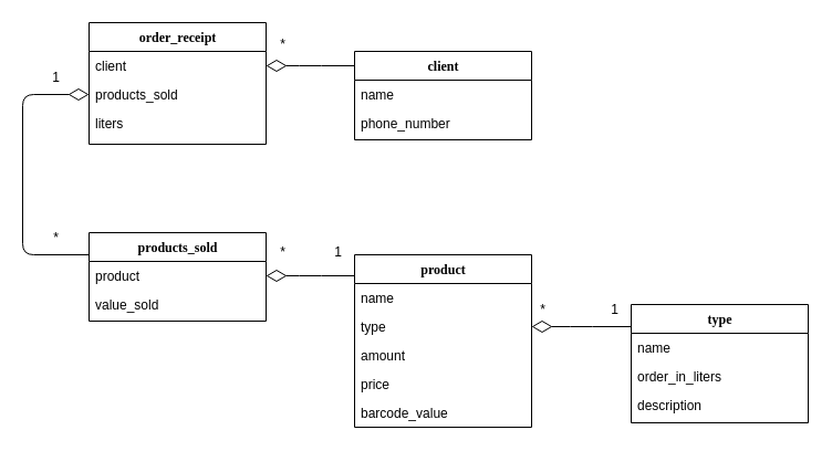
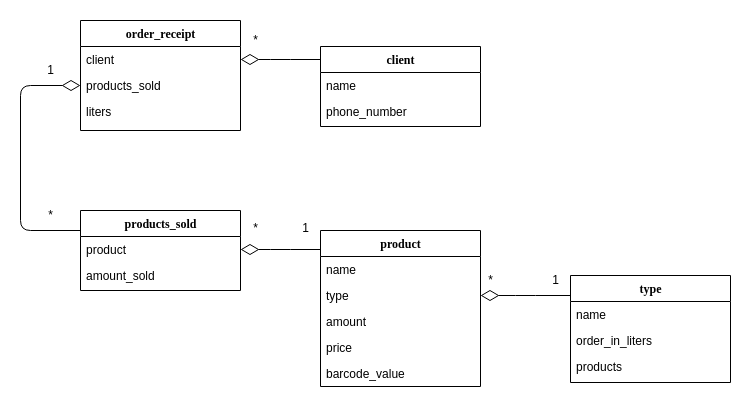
  <mxCell id="0" />
  <mxCell id="1" parent="0" />
  <mxCell id="2" value="product" style="swimlane;html=1;fontStyle=1;align=center;verticalAlign=top;childLayout=stackLayout;horizontal=1;startSize=26;horizontalStack=0;resizeParent=1;resizeLast=0;collapsible=1;marginBottom=0;swimlaneFillColor=#ffffff;rounded=0;shadow=0;comic=0;labelBackgroundColor=none;strokeWidth=1;fillColor=none;fontFamily=Verdana;fontSize=12" vertex="1" parent="1"><mxGeometry x="320" y="230" width="160" height="156" as="geometry" /></mxCell>
  <mxCell id="3" value="name" style="text;html=1;strokeColor=none;fillColor=none;align=left;verticalAlign=top;spacingLeft=4;spacingRight=4;whiteSpace=wrap;overflow=hidden;rotatable=0;points=[[0,0.5],[1,0.5]];portConstraint=eastwest;" vertex="1" parent="2"><mxGeometry y="26" width="160" height="26" as="geometry" /></mxCell>
  <mxCell id="4" value="type" style="text;html=1;strokeColor=none;fillColor=none;align=left;verticalAlign=top;spacingLeft=4;spacingRight=4;whiteSpace=wrap;overflow=hidden;rotatable=0;points=[[0,0.5],[1,0.5]];portConstraint=eastwest;" vertex="1" parent="2"><mxGeometry y="52" width="160" height="26" as="geometry" /></mxCell>
  <mxCell id="5" value="amount" style="text;html=1;strokeColor=none;fillColor=none;align=left;verticalAlign=top;spacingLeft=4;spacingRight=4;whiteSpace=wrap;overflow=hidden;rotatable=0;points=[[0,0.5],[1,0.5]];portConstraint=eastwest;" vertex="1" parent="2"><mxGeometry y="78" width="160" height="26" as="geometry" /></mxCell>
  <mxCell id="6" value="price" style="text;html=1;strokeColor=none;fillColor=none;align=left;verticalAlign=top;spacingLeft=4;spacingRight=4;whiteSpace=wrap;overflow=hidden;rotatable=0;points=[[0,0.5],[1,0.5]];portConstraint=eastwest;" vertex="1" parent="2"><mxGeometry y="104" width="160" height="26" as="geometry" /></mxCell>
  <mxCell id="7" value="barcode_value" style="text;html=1;strokeColor=none;fillColor=none;align=left;verticalAlign=top;spacingLeft=4;spacingRight=4;whiteSpace=wrap;overflow=hidden;rotatable=0;points=[[0,0.5],[1,0.5]];portConstraint=eastwest;" vertex="1" parent="2"><mxGeometry y="130" width="160" height="26" as="geometry" /></mxCell>
  <mxCell id="8" value="type" style="swimlane;html=1;fontStyle=1;align=center;verticalAlign=top;childLayout=stackLayout;horizontal=1;startSize=26;horizontalStack=0;resizeParent=1;resizeLast=0;collapsible=1;marginBottom=0;swimlaneFillColor=#ffffff;rounded=0;shadow=0;comic=0;labelBackgroundColor=none;strokeWidth=1;fillColor=none;fontFamily=Verdana;fontSize=12" vertex="1" parent="1"><mxGeometry x="570" y="275" width="160" height="107" as="geometry" /></mxCell>
  <mxCell id="9" value="name" style="text;html=1;strokeColor=none;fillColor=none;align=left;verticalAlign=top;spacingLeft=4;spacingRight=4;whiteSpace=wrap;overflow=hidden;rotatable=0;points=[[0,0.5],[1,0.5]];portConstraint=eastwest;" vertex="1" parent="8"><mxGeometry y="26" width="160" height="26" as="geometry" /></mxCell>
  <mxCell id="10" value="order_in_liters" style="text;html=1;strokeColor=none;fillColor=none;align=left;verticalAlign=top;spacingLeft=4;spacingRight=4;whiteSpace=wrap;overflow=hidden;rotatable=0;points=[[0,0.5],[1,0.5]];portConstraint=eastwest;" vertex="1" parent="8"><mxGeometry y="52" width="160" height="26" as="geometry" /></mxCell>
- <mxCell id="11" value="description" style="text;html=1;strokeColor=none;fillColor=none;align=left;verticalAlign=top;spacingLeft=4;spacingRight=4;whiteSpace=wrap;overflow=hidden;rotatable=0;points=[[0,0.5],[1,0.5]];portConstraint=eastwest;" vertex="1" parent="8"><mxGeometry y="78" width="160" height="26" as="geometry" /></mxCell>
+ <mxCell id="11" value="products" style="text;html=1;strokeColor=none;fillColor=none;align=left;verticalAlign=top;spacingLeft=4;spacingRight=4;whiteSpace=wrap;overflow=hidden;rotatable=0;points=[[0,0.5],[1,0.5]];portConstraint=eastwest;" vertex="1" parent="8"><mxGeometry y="78" width="160" height="26" as="geometry" /></mxCell>
  <mxCell id="12" style="edgeStyle=elbowEdgeStyle;html=1;labelBackgroundColor=none;startFill=0;startSize=8;endArrow=diamondThin;endFill=0;endSize=16;fontFamily=Verdana;fontSize=12;elbow=vertical;entryX=1;entryY=0.5;entryDx=0;entryDy=0;" edge="1" parent="1" source="8" target="4"><mxGeometry relative="1" as="geometry"><mxPoint x="550" y="447" as="sourcePoint" /><mxPoint x="730" y="447" as="targetPoint" /></mxGeometry></mxCell>
  <mxCell id="13" value="*" style="text;html=1;align=center;verticalAlign=middle;resizable=0;points=[];autosize=1;strokeColor=none;fillColor=none;" vertex="1" parent="1"><mxGeometry x="475" y="265" width="30" height="30" as="geometry" /></mxCell>
  <mxCell id="14" value="1" style="text;html=1;align=center;verticalAlign=middle;resizable=0;points=[];autosize=1;strokeColor=none;fillColor=none;" vertex="1" parent="1"><mxGeometry x="540" y="265" width="30" height="30" as="geometry" /></mxCell>
  <mxCell id="15" value="order_receipt" style="swimlane;html=1;fontStyle=1;align=center;verticalAlign=top;childLayout=stackLayout;horizontal=1;startSize=26;horizontalStack=0;resizeParent=1;resizeLast=0;collapsible=1;marginBottom=0;swimlaneFillColor=#ffffff;rounded=0;shadow=0;comic=0;labelBackgroundColor=none;strokeWidth=1;fillColor=none;fontFamily=Verdana;fontSize=12" vertex="1" parent="1"><mxGeometry x="80" y="20" width="160" height="110" as="geometry" /></mxCell>
  <mxCell id="16" value="client" style="text;html=1;strokeColor=none;fillColor=none;align=left;verticalAlign=top;spacingLeft=4;spacingRight=4;whiteSpace=wrap;overflow=hidden;rotatable=0;points=[[0,0.5],[1,0.5]];portConstraint=eastwest;" vertex="1" parent="15"><mxGeometry y="26" width="160" height="26" as="geometry" /></mxCell>
  <mxCell id="17" value="products_sold" style="text;html=1;strokeColor=none;fillColor=none;align=left;verticalAlign=top;spacingLeft=4;spacingRight=4;whiteSpace=wrap;overflow=hidden;rotatable=0;points=[[0,0.5],[1,0.5]];portConstraint=eastwest;" vertex="1" parent="15"><mxGeometry y="52" width="160" height="26" as="geometry" /></mxCell>
  <mxCell id="18" value="liters" style="text;html=1;strokeColor=none;fillColor=none;align=left;verticalAlign=top;spacingLeft=4;spacingRight=4;whiteSpace=wrap;overflow=hidden;rotatable=0;points=[[0,0.5],[1,0.5]];portConstraint=eastwest;" vertex="1" parent="15"><mxGeometry y="78" width="160" height="26" as="geometry" /></mxCell>
  <mxCell id="19" value="products_sold" style="swimlane;html=1;fontStyle=1;align=center;verticalAlign=top;childLayout=stackLayout;horizontal=1;startSize=26;horizontalStack=0;resizeParent=1;resizeLast=0;collapsible=1;marginBottom=0;swimlaneFillColor=#ffffff;rounded=0;shadow=0;comic=0;labelBackgroundColor=none;strokeWidth=1;fillColor=none;fontFamily=Verdana;fontSize=12" vertex="1" parent="1"><mxGeometry x="80" y="210" width="160" height="80" as="geometry" /></mxCell>
  <mxCell id="20" value="product" style="text;html=1;strokeColor=none;fillColor=none;align=left;verticalAlign=top;spacingLeft=4;spacingRight=4;whiteSpace=wrap;overflow=hidden;rotatable=0;points=[[0,0.5],[1,0.5]];portConstraint=eastwest;" vertex="1" parent="19"><mxGeometry y="26" width="160" height="26" as="geometry" /></mxCell>
- <mxCell id="21" value="value_sold" style="text;html=1;strokeColor=none;fillColor=none;align=left;verticalAlign=top;spacingLeft=4;spacingRight=4;whiteSpace=wrap;overflow=hidden;rotatable=0;points=[[0,0.5],[1,0.5]];portConstraint=eastwest;" vertex="1" parent="19"><mxGeometry y="52" width="160" height="26" as="geometry" /></mxCell>
+ <mxCell id="21" value="amount_sold" style="text;html=1;strokeColor=none;fillColor=none;align=left;verticalAlign=top;spacingLeft=4;spacingRight=4;whiteSpace=wrap;overflow=hidden;rotatable=0;points=[[0,0.5],[1,0.5]];portConstraint=eastwest;" vertex="1" parent="19"><mxGeometry y="52" width="160" height="26" as="geometry" /></mxCell>
  <mxCell id="22" style="edgeStyle=elbowEdgeStyle;html=1;labelBackgroundColor=none;startFill=0;startSize=8;endArrow=diamondThin;endFill=0;endSize=16;fontFamily=Verdana;fontSize=12;elbow=vertical;entryX=1;entryY=0.5;entryDx=0;entryDy=0;" edge="1" parent="1" source="2" target="20"><mxGeometry relative="1" as="geometry"><mxPoint x="210" y="330" as="sourcePoint" /><mxPoint x="300" y="330" as="targetPoint" /></mxGeometry></mxCell>
  <mxCell id="23" value="*" style="text;html=1;align=center;verticalAlign=middle;resizable=0;points=[];autosize=1;strokeColor=none;fillColor=none;" vertex="1" parent="1"><mxGeometry x="240" y="213" width="30" height="30" as="geometry" /></mxCell>
  <mxCell id="24" value="1" style="text;html=1;align=center;verticalAlign=middle;resizable=0;points=[];autosize=1;strokeColor=none;fillColor=none;" vertex="1" parent="1"><mxGeometry x="290" y="213" width="30" height="30" as="geometry" /></mxCell>
  <mxCell id="25" style="edgeStyle=elbowEdgeStyle;html=1;labelBackgroundColor=none;startFill=0;startSize=8;endArrow=diamondThin;endFill=0;endSize=16;fontFamily=Verdana;fontSize=12;elbow=vertical;entryX=0;entryY=0.5;entryDx=0;entryDy=0;exitX=0;exitY=0.25;exitDx=0;exitDy=0;" edge="1" parent="1" source="19" target="17"><mxGeometry relative="1" as="geometry"><mxPoint x="100" y="370" as="sourcePoint" /><mxPoint x="20" y="370" as="targetPoint" /><Array as="points"><mxPoint x="20" y="90" /></Array></mxGeometry></mxCell>
  <mxCell id="26" value="1" style="text;html=1;align=center;verticalAlign=middle;resizable=0;points=[];autosize=1;strokeColor=none;fillColor=none;" vertex="1" parent="1"><mxGeometry x="35" y="55" width="30" height="30" as="geometry" /></mxCell>
  <mxCell id="27" value="*" style="text;html=1;align=center;verticalAlign=middle;resizable=0;points=[];autosize=1;strokeColor=none;fillColor=none;" vertex="1" parent="1"><mxGeometry x="35" y="200" width="30" height="30" as="geometry" /></mxCell>
  <mxCell id="28" value="client" style="swimlane;html=1;fontStyle=1;align=center;verticalAlign=top;childLayout=stackLayout;horizontal=1;startSize=26;horizontalStack=0;resizeParent=1;resizeLast=0;collapsible=1;marginBottom=0;swimlaneFillColor=#ffffff;rounded=0;shadow=0;comic=0;labelBackgroundColor=none;strokeWidth=1;fillColor=none;fontFamily=Verdana;fontSize=12" vertex="1" parent="1"><mxGeometry x="320" y="46" width="160" height="80" as="geometry" /></mxCell>
  <mxCell id="29" value="name" style="text;html=1;strokeColor=none;fillColor=none;align=left;verticalAlign=top;spacingLeft=4;spacingRight=4;whiteSpace=wrap;overflow=hidden;rotatable=0;points=[[0,0.5],[1,0.5]];portConstraint=eastwest;" vertex="1" parent="28"><mxGeometry y="26" width="160" height="26" as="geometry" /></mxCell>
  <mxCell id="30" value="phone_number" style="text;html=1;strokeColor=none;fillColor=none;align=left;verticalAlign=top;spacingLeft=4;spacingRight=4;whiteSpace=wrap;overflow=hidden;rotatable=0;points=[[0,0.5],[1,0.5]];portConstraint=eastwest;" vertex="1" parent="28"><mxGeometry y="52" width="160" height="26" as="geometry" /></mxCell>
  <mxCell id="31" style="edgeStyle=elbowEdgeStyle;html=1;labelBackgroundColor=none;startFill=0;startSize=8;endArrow=diamondThin;endFill=0;endSize=16;fontFamily=Verdana;fontSize=12;elbow=vertical;entryX=1;entryY=0.5;entryDx=0;entryDy=0;" edge="1" parent="1" source="28" target="16"><mxGeometry relative="1" as="geometry"><mxPoint x="350" y="161" as="sourcePoint" /><mxPoint x="270" y="161" as="targetPoint" /></mxGeometry></mxCell>
  <mxCell id="32" value="*" style="text;html=1;align=center;verticalAlign=middle;resizable=0;points=[];autosize=1;strokeColor=none;fillColor=none;" vertex="1" parent="1"><mxGeometry x="240" y="25" width="30" height="30" as="geometry" /></mxCell>
